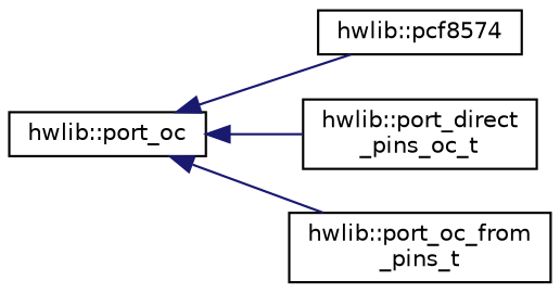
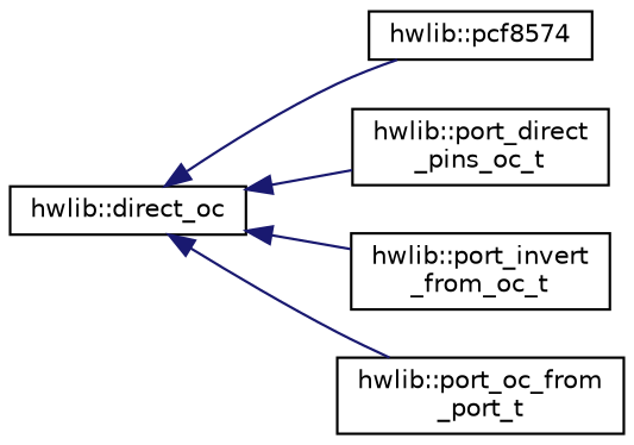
  digraph {
    rankdir=LR
    node [color=black fillcolor=white fontname=Helvetica fontsize=10 shape=record style=filled]
    edge [color=midnightblue dir=back fontname=Helvetica fontsize=10 labelfontname=Helvetica labelfontsize=10 style=solid]
-   n1 [height=0.2 label="hwlib::port_oc" width=0.4]
+   n1 [height=0.2 label="hwlib::direct_oc" width=0.4]
    n2 [height=0.2 label="hwlib::pcf8574" width=0.4]
    n3 [height=0.2 label="hwlib::port_direct\l_pins_oc_t" width=0.4]
-   n5 [height=0.2 label="hwlib::port_oc_from\l_pins_t" width=0.4]
+   n4 [height=0.2 label="hwlib::port_invert\l_from_oc_t" width=0.4]
+   n5 [height=0.2 label="hwlib::port_oc_from\l_port_t" width=0.4]
    n1 -> n2
    n1 -> n3
+   n1 -> n4
    n1 -> n5
  }
